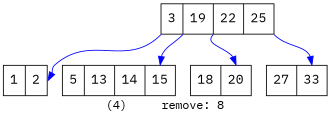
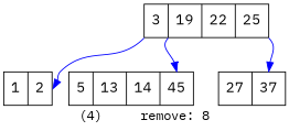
  digraph {
    fontname="IBM Plex Mono"
    label="(4)	remove: 8"
    labeljust=center
    labelloc=b
    ordering=out
    node [fillcolor="#FFFFFF" fontcolor=black fontname="IBM Plex Mono" fontsize=16 shape=record style=filled]
    edge [arrowhead=normal color=blue fontname="IBM Plex Mono" headport=f1]
    n1 [height=0.5 label="<f0> 3|<f1> 19|<f2> 22|<f3> 25" width=0.5]
    n2 [height=0.5 label="<f0> 1|<f1> 2" width=0.5]
-   n3 [height=0.5 label="<f0> 5|<f1> 13|<f2> 14|<f3> 15" width=0.5]
-   n4 [height=0.5 label="<f0> 18|<f1> 20" width=0.5]
-   n5 [height=0.5 label="<f0> 27|<f1> 33" width=0.5]
+   n3 [height=0.5 label="<f0> 5|<f1> 13|<f2> 14|<f3> 45" width=0.5]
+   n5 [height=0.5 label="<f0> 27|<f1> 37" width=0.5]
    n1 -> n2 [tailport="f0:sw"]
    n1 -> n3 [headport=f3 tailport="f1:sw"]
-   n1 -> n4 [tailport="f2:sw"]
    n1 -> n5 [tailport="f3:se"]
  }
